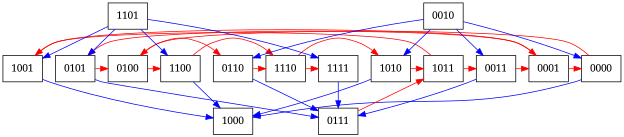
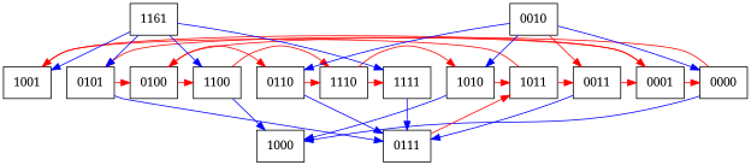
  digraph {
    fontname="Noto Serif"
    node [fontname="Noto Serif" shape=box]
    edge [color=red fontname="Noto Serif"]
    0000
    0001
    0011
    0100
    0101
    0110
    1001
    1010
    1011
    1100
    1110
    1111
    0010
-   1101
+   1101 [label=1161]
    0111
    1000
    subgraph sub_1 {
      rank=same
      0000
      0001
      0011
      0100
      0101
      0110
      1001
      1010
      1011
      1100
      1110
      1111
    }
    subgraph sub_2 {
      rank=same
      0010
      1101
    }
    subgraph sub_3 {
      rank=same
      0111
      1000
    }
    0000 -> 0100
    0000 -> 1000 [color=blue]
    0001 -> 0000
    0001 -> 0101
    0011 -> 0001
    0011 -> 0111 [color=blue]
    0100 -> 0110
    0100 -> 1100
    0101 -> 0100
    0101 -> 0111 [color=blue]
    0110 -> 1110
    0110 -> 0111 [color=blue]
    1001 -> 0001
-   1001 -> 1000 [color=blue]
    1010 -> 1011
    1010 -> 1000 [color=blue]
    1011 -> 0011
    1011 -> 1001
    1100 -> 1110
    1100 -> 1000 [color=blue]
    1110 -> 1010
    1110 -> 1111
    1111 -> 0111 [color=blue]
    0010 -> 0000 [color=blue]
-   0010 -> 0011 [color=blue]
+   0010 -> 0011
    0010 -> 0110 [color=blue]
    0010 -> 1010 [color=blue]
    1101 -> 0101 [color=blue]
    1101 -> 1001 [color=blue]
    1101 -> 1100 [color=blue]
    1101 -> 1111 [color=blue]
    0111 -> 1011
  }
